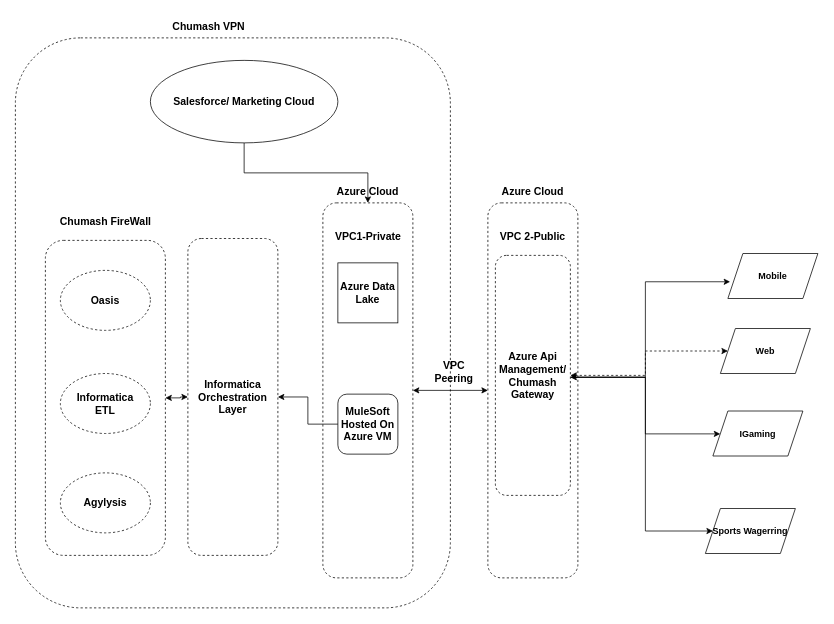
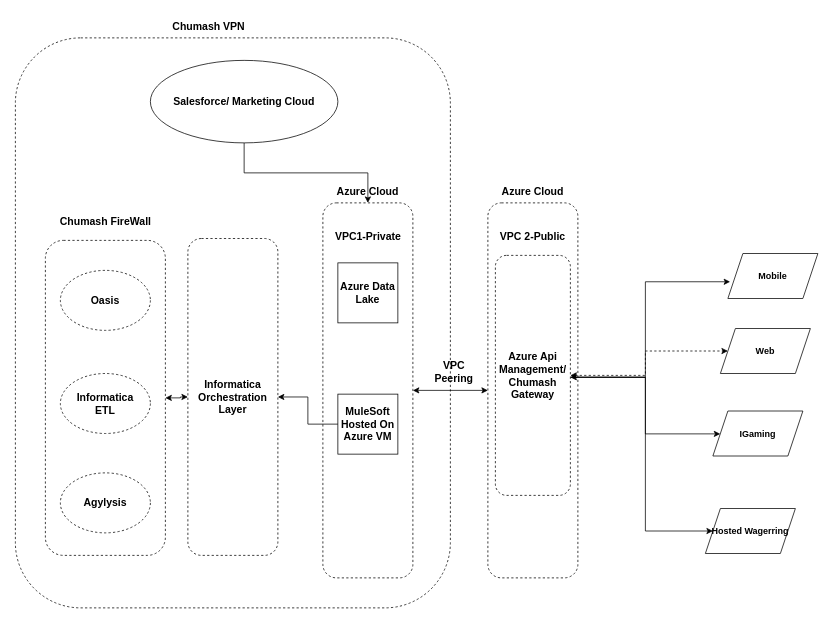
  <mxCell id="0" />
  <mxCell id="1" parent="0" />
  <mxCell id="2" value="" style="rounded=1;whiteSpace=wrap;html=1;dashed=1;fontSize=14;" vertex="1" parent="1"><mxGeometry x="20" y="50" width="580" height="760" as="geometry" /></mxCell>
  <mxCell id="3" value="" style="rounded=1;whiteSpace=wrap;html=1;fontSize=14;dashed=1;" vertex="1" parent="1"><mxGeometry x="650" y="270" width="120" height="500" as="geometry" /></mxCell>
  <mxCell id="4" style="edgeStyle=orthogonalEdgeStyle;rounded=0;orthogonalLoop=1;jettySize=auto;html=1;entryX=0;entryY=0.5;entryDx=0;entryDy=0;fontSize=14;startArrow=classic;startFill=1;" edge="1" parent="1" source="5" target="3"><mxGeometry relative="1" as="geometry" /></mxCell>
  <mxCell id="5" value="" style="rounded=1;whiteSpace=wrap;html=1;fontSize=14;dashed=1;" vertex="1" parent="1"><mxGeometry x="430" y="270" width="120" height="500" as="geometry" /></mxCell>
  <mxCell id="6" style="edgeStyle=orthogonalEdgeStyle;rounded=0;orthogonalLoop=1;jettySize=auto;html=1;entryX=0.025;entryY=0.628;entryDx=0;entryDy=0;entryPerimeter=0;fontStyle=1;startArrow=classic;startFill=1;" parent="1" target="18" edge="1"><mxGeometry relative="1" as="geometry"><mxPoint x="760" y="502.5" as="sourcePoint" /><Array as="points"><mxPoint x="860" y="503" /><mxPoint x="860" y="375" /></Array></mxGeometry></mxCell>
  <mxCell id="7" style="edgeStyle=orthogonalEdgeStyle;rounded=0;orthogonalLoop=1;jettySize=auto;html=1;entryX=0;entryY=0.5;entryDx=0;entryDy=0;fontStyle=1" parent="1" target="21" edge="1"><mxGeometry relative="1" as="geometry"><mxPoint x="760" y="502.5" as="sourcePoint" /><Array as="points"><mxPoint x="860" y="503" /><mxPoint x="860" y="708" /></Array></mxGeometry></mxCell>
  <mxCell id="8" style="edgeStyle=orthogonalEdgeStyle;rounded=0;orthogonalLoop=1;jettySize=auto;html=1;fontStyle=1" parent="1" target="20" edge="1"><mxGeometry relative="1" as="geometry"><mxPoint x="760" y="502.5" as="sourcePoint" /><Array as="points"><mxPoint x="860" y="503" /><mxPoint x="860" y="578" /></Array></mxGeometry></mxCell>
  <mxCell id="9" value="" style="edgeStyle=orthogonalEdgeStyle;rounded=0;orthogonalLoop=1;jettySize=auto;html=1;fontSize=14;startArrow=classic;startFill=1;" edge="1" parent="1" source="10" target="27"><mxGeometry relative="1" as="geometry" /></mxCell>
  <mxCell id="10" value="" style="rounded=1;whiteSpace=wrap;html=1;dashed=1;fontStyle=1" parent="1" vertex="1"><mxGeometry x="60" y="320" width="160" height="420" as="geometry" /></mxCell>
  <mxCell id="11" value="&lt;font style=&quot;font-size: 14px&quot;&gt;Oasis&lt;/font&gt;" style="ellipse;whiteSpace=wrap;html=1;dashed=1;fontStyle=1" parent="1" vertex="1"><mxGeometry x="80" y="360" width="120" height="80" as="geometry" /></mxCell>
  <mxCell id="12" value="&lt;font style=&quot;font-size: 14px&quot;&gt;Agylysis&lt;/font&gt;" style="ellipse;whiteSpace=wrap;html=1;dashed=1;fontStyle=1" parent="1" vertex="1"><mxGeometry x="80" y="630" width="120" height="80" as="geometry" /></mxCell>
  <mxCell id="13" value="&lt;font style=&quot;font-size: 14px&quot;&gt;Informatica&lt;br&gt;ETL&lt;/font&gt;" style="ellipse;whiteSpace=wrap;html=1;dashed=1;fontStyle=1" parent="1" vertex="1"><mxGeometry x="80" y="497.5" width="120" height="80" as="geometry" /></mxCell>
  <mxCell id="14" value="&lt;font style=&quot;font-size: 14px&quot;&gt;Chumash FireWall&lt;/font&gt;" style="text;html=1;strokeColor=none;fillColor=none;align=center;verticalAlign=middle;whiteSpace=wrap;rounded=0;dashed=1;fontStyle=1" parent="1" vertex="1"><mxGeometry x="67.5" y="280" width="145" height="30" as="geometry" /></mxCell>
  <mxCell id="15" value="&lt;span&gt;&lt;font style=&quot;font-size: 14px&quot;&gt;Azure Cloud&lt;/font&gt;&lt;/span&gt;" style="text;html=1;strokeColor=none;fillColor=none;align=center;verticalAlign=middle;whiteSpace=wrap;rounded=0;dashed=1;fontStyle=1" parent="1" vertex="1"><mxGeometry x="430" y="240" width="120" height="30" as="geometry" /></mxCell>
  <mxCell id="16" value="&lt;font style=&quot;font-size: 14px&quot;&gt;VPC1-Private&lt;/font&gt;" style="text;html=1;strokeColor=none;fillColor=none;align=center;verticalAlign=middle;whiteSpace=wrap;rounded=0;fontStyle=1" parent="1" vertex="1"><mxGeometry x="437.5" y="300" width="105" height="30" as="geometry" /></mxCell>
  <mxCell id="17" value="&lt;font style=&quot;font-size: 14px&quot;&gt;VPC 2-Public&lt;/font&gt;" style="text;html=1;strokeColor=none;fillColor=none;align=center;verticalAlign=middle;whiteSpace=wrap;rounded=0;fontStyle=1" parent="1" vertex="1"><mxGeometry x="665" y="300" width="90" height="30" as="geometry" /></mxCell>
  <mxCell id="18" value="Mobile&lt;span style=&quot;color: rgba(0 , 0 , 0 , 0) ; font-family: monospace ; font-size: 0px&quot;&gt;%3CmxGraphModel%3E%3Croot%3E%3CmxCell%20id%3D%220%22%2F%3E%3CmxCell%20id%3D%221%22%20parent%3D%220%22%2F%3E%3CmxCell%20id%3D%222%22%20value%3D%22Azure%20Data%20Lake%26lt%3Bspan%20style%3D%26quot%3Bcolor%3A%20rgba(0%20%2C%200%20%2C%200%20%2C%200)%20%3B%20font-family%3A%20monospace%20%3B%20font-size%3A%200px%26quot%3B%26gt%3B%253CmxGraphModel%253E%253Croot%253E%253CmxCell%2520id%253D%25220%2522%252F%253E%253CmxCell%2520id%253D%25221%2522%2520parent%253D%25220%2522%252F%253E%253CmxCell%2520id%253D%25222%2522%2520value%253D%2522Oasis%2522%2520style%253D%2522ellipse%253BwhiteSpace%253Dwrap%253Bhtml%253D1%253Bdashed%253D1%253B%2522%2520vertex%253D%25221%2522%2520parent%253D%25221%2522%253E%253CmxGeometry%2520x%253D%2522150%2522%2520y%253D%2522180%2522%2520width%253D%2522120%2522%2520height%253D%252280%2522%2520as%253D%2522geometry%2522%252F%253E%253C%252FmxCell%253E%253C%252Froot%253E%253C%252FmxGraphModel%253E%26lt%3B%2Fspan%26gt%3B%22%20style%3D%22ellipse%3BwhiteSpace%3Dwrap%3Bhtml%3D1%3Bdashed%3D1%3B%22%20vertex%3D%221%22%20parent%3D%221%22%3E%3CmxGeometry%20x%3D%22610%22%20y%3D%22310%22%20width%3D%22120%22%20height%3D%2280%22%20as%3D%22geometry%22%2F%3E%3C%2FmxCell%3E%3C%2Froot%3E%3C%2FmxGraphModel%3E&lt;/span&gt;" style="shape=parallelogram;perimeter=parallelogramPerimeter;whiteSpace=wrap;html=1;fixedSize=1;fontStyle=1" parent="1" vertex="1"><mxGeometry x="970" y="337.5" width="120" height="60" as="geometry" /></mxCell>
  <mxCell id="19" value="Web" style="shape=parallelogram;perimeter=parallelogramPerimeter;whiteSpace=wrap;html=1;fixedSize=1;fontStyle=1" parent="1" vertex="1"><mxGeometry x="960" y="437.5" width="120" height="60" as="geometry" /></mxCell>
  <mxCell id="20" value="IGaming" style="shape=parallelogram;perimeter=parallelogramPerimeter;whiteSpace=wrap;html=1;fixedSize=1;fontStyle=1" parent="1" vertex="1"><mxGeometry x="950" y="547.5" width="120" height="60" as="geometry" /></mxCell>
- <mxCell id="21" value="Sports Wagerring" style="shape=parallelogram;perimeter=parallelogramPerimeter;whiteSpace=wrap;html=1;fixedSize=1;fontStyle=1" parent="1" vertex="1"><mxGeometry x="940" y="677.5" width="120" height="60" as="geometry" /></mxCell>
+ <mxCell id="21" value="Hosted Wagerring" style="shape=parallelogram;perimeter=parallelogramPerimeter;whiteSpace=wrap;html=1;fixedSize=1;fontStyle=1" parent="1" vertex="1"><mxGeometry x="940" y="677.5" width="120" height="60" as="geometry" /></mxCell>
  <mxCell id="22" style="edgeStyle=orthogonalEdgeStyle;rounded=0;orthogonalLoop=1;jettySize=auto;html=1;fontSize=14;startArrow=none;startFill=0;" edge="1" parent="1" source="23" target="5"><mxGeometry relative="1" as="geometry" /></mxCell>
  <mxCell id="23" value="&lt;span&gt;&lt;font style=&quot;font-size: 14px&quot;&gt;Salesforce/ Marketing Cloud&lt;/font&gt;&lt;/span&gt;" style="ellipse;whiteSpace=wrap;html=1;fontStyle=1" parent="1" vertex="1"><mxGeometry x="200" y="80" width="250" height="110" as="geometry" /></mxCell>
  <mxCell id="24" value="&lt;b&gt;Azure Data Lake&lt;/b&gt;" style="whiteSpace=wrap;html=1;aspect=fixed;fontSize=14;" vertex="1" parent="1"><mxGeometry x="450" y="350" width="80" height="80" as="geometry" /></mxCell>
- <mxCell id="25" value="&lt;span style=&quot;font-weight: 700&quot;&gt;MuleSoft Hosted On Azure VM&lt;/span&gt;" style="whiteSpace=wrap;html=1;aspect=fixed;fontSize=14;rounded=1;" vertex="1" parent="1"><mxGeometry x="450" y="525" width="80" height="80" as="geometry" /></mxCell>
+ <mxCell id="25" value="&lt;span style=&quot;font-weight: 700&quot;&gt;MuleSoft Hosted On Azure VM&lt;/span&gt;" style="whiteSpace=wrap;html=1;aspect=fixed;fontSize=14;" vertex="1" parent="1"><mxGeometry x="450" y="525" width="80" height="80" as="geometry" /></mxCell>
  <mxCell id="26" value="" style="edgeStyle=orthogonalEdgeStyle;rounded=0;orthogonalLoop=1;jettySize=auto;html=1;fontSize=14;startArrow=classic;startFill=1;endArrow=none;" edge="1" parent="1" source="27" target="25"><mxGeometry relative="1" as="geometry" /></mxCell>
  <mxCell id="27" value="&lt;span style=&quot;font-weight: 700&quot;&gt;Informatica Orchestration Layer&lt;/span&gt;" style="rounded=1;whiteSpace=wrap;html=1;fontSize=14;dashed=1;" vertex="1" parent="1"><mxGeometry x="250" y="317.5" width="120" height="422.5" as="geometry" /></mxCell>
  <mxCell id="28" value="&lt;span&gt;&lt;font style=&quot;font-size: 14px&quot;&gt;Azure Cloud&lt;/font&gt;&lt;/span&gt;" style="text;html=1;strokeColor=none;fillColor=none;align=center;verticalAlign=middle;whiteSpace=wrap;rounded=0;dashed=1;fontStyle=1" vertex="1" parent="1"><mxGeometry x="650" y="240" width="120" height="30" as="geometry" /></mxCell>
  <mxCell id="29" style="edgeStyle=orthogonalEdgeStyle;rounded=0;orthogonalLoop=1;jettySize=auto;html=1;entryX=0;entryY=0.5;entryDx=0;entryDy=0;fontSize=14;startArrow=classic;startFill=1;dashed=1;" edge="1" parent="1" source="30" target="19"><mxGeometry relative="1" as="geometry" /></mxCell>
  <mxCell id="30" value="&lt;span style=&quot;font-weight: 700&quot;&gt;Azure Api Management/&lt;br&gt;Chumash Gateway&lt;br&gt;&lt;/span&gt;" style="rounded=1;whiteSpace=wrap;html=1;fontSize=14;direction=east;dashed=1;" vertex="1" parent="1"><mxGeometry x="660" y="340" width="100" height="320" as="geometry" /></mxCell>
  <mxCell id="31" value="&lt;b&gt;VPC Peering&lt;/b&gt;" style="text;html=1;strokeColor=none;fillColor=none;align=center;verticalAlign=middle;whiteSpace=wrap;rounded=0;dashed=1;fontSize=14;" vertex="1" parent="1"><mxGeometry x="570" y="480" width="70" height="30" as="geometry" /></mxCell>
  <mxCell id="32" value="&lt;b&gt;Chumash VPN&lt;/b&gt;" style="text;html=1;strokeColor=none;fillColor=none;align=center;verticalAlign=middle;whiteSpace=wrap;rounded=0;dashed=1;fontSize=14;" vertex="1" parent="1"><mxGeometry x="212.5" y="20" width="130" height="30" as="geometry" /></mxCell>
